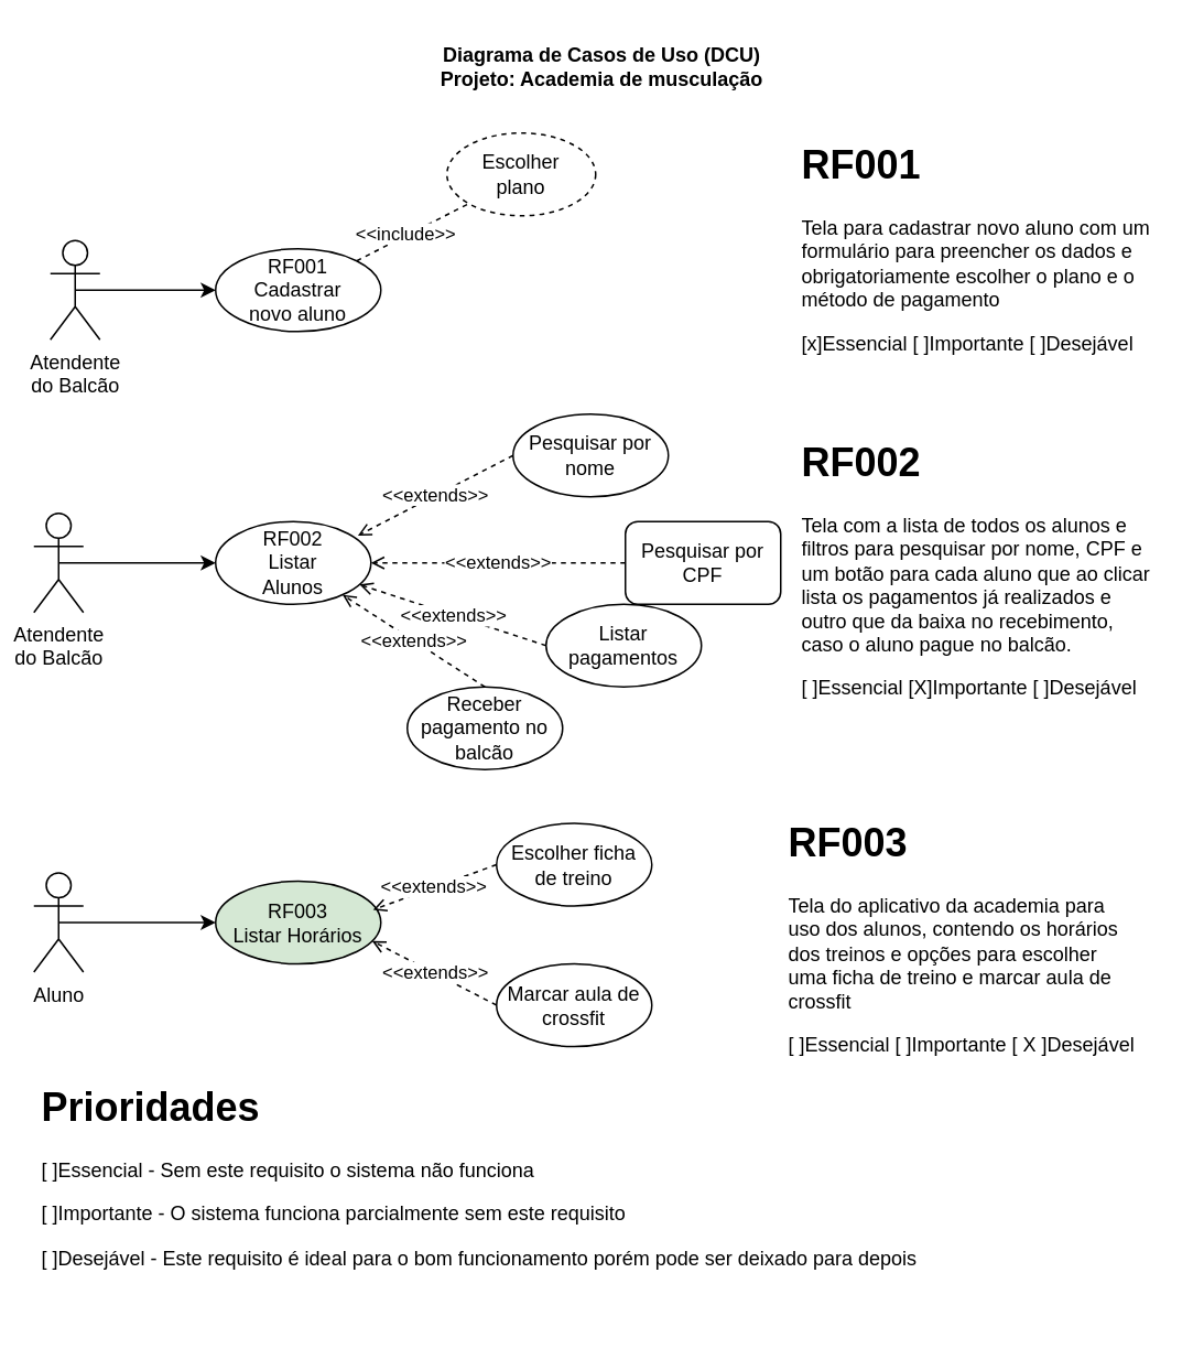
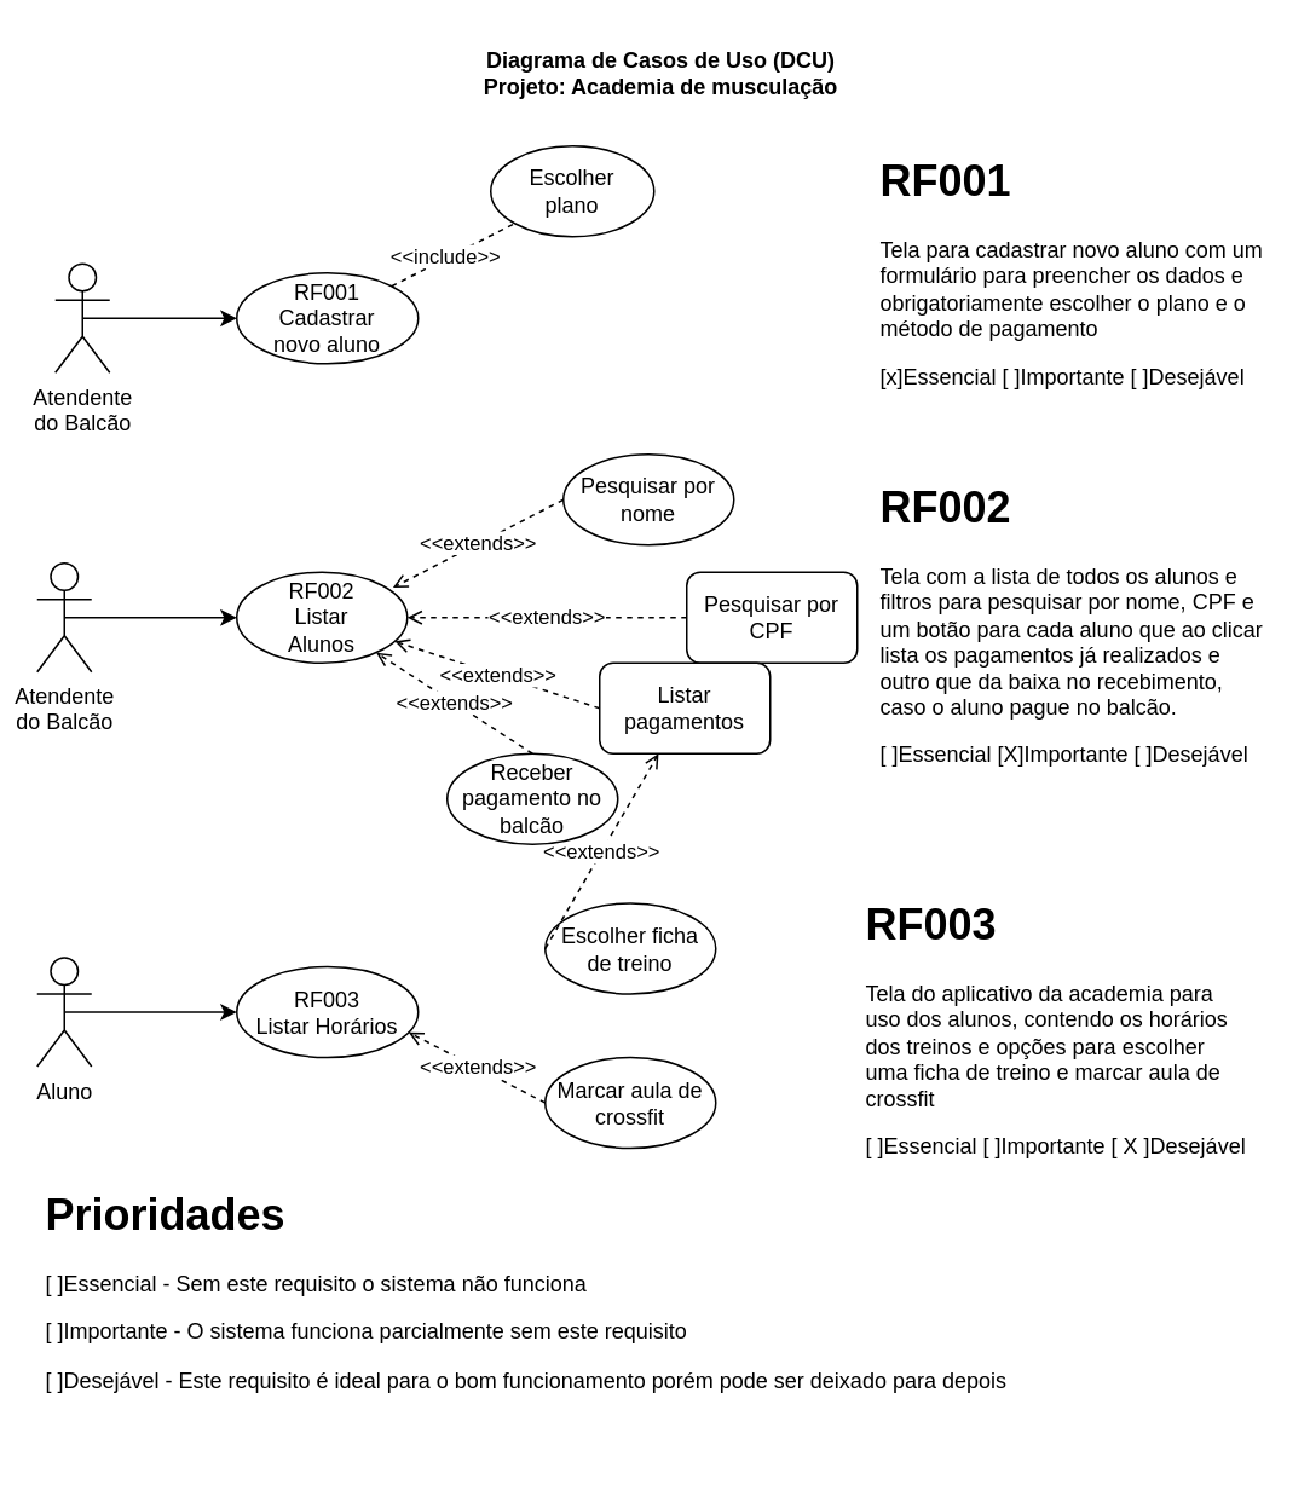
  <mxCell id="0" />
  <mxCell id="1" parent="0" />
  <mxCell id="2" value="Diagrama de Casos de Uso (DCU)&lt;div&gt;Projeto: Academia de musculação&lt;/div&gt;" style="text;html=1;align=center;verticalAlign=middle;whiteSpace=wrap;rounded=0;fontStyle=1" vertex="1" parent="1"><mxGeometry x="256" y="20" width="216" height="40" as="geometry" /></mxCell>
  <mxCell id="3" style="rounded=0;orthogonalLoop=1;jettySize=auto;html=1;exitX=0.5;exitY=0.5;exitDx=0;exitDy=0;exitPerimeter=0;entryX=0;entryY=0.5;entryDx=0;entryDy=0;" edge="1" parent="1" source="4" target="27"><mxGeometry relative="1" as="geometry" /></mxCell>
  <mxCell id="4" value="Atendente&lt;br&gt;do Balcão" style="shape=umlActor;verticalLabelPosition=bottom;verticalAlign=top;html=1;outlineConnect=0;" vertex="1" parent="1"><mxGeometry x="30" y="145" width="30" height="60" as="geometry" /></mxCell>
  <mxCell id="5" style="rounded=0;orthogonalLoop=1;jettySize=auto;html=1;exitX=1;exitY=0;exitDx=0;exitDy=0;entryX=0;entryY=1;entryDx=0;entryDy=0;endArrow=none;endFill=0;dashed=1;" edge="1" parent="1" source="27" target="7"><mxGeometry relative="1" as="geometry" /></mxCell>
  <mxCell id="6" value="&amp;lt;&amp;lt;include&amp;gt;&amp;gt;" style="edgeLabel;html=1;align=center;verticalAlign=middle;resizable=0;points=[];" vertex="1" connectable="0" parent="5"><mxGeometry x="-0.116" y="2" relative="1" as="geometry"><mxPoint as="offset" /></mxGeometry></mxCell>
- <mxCell id="7" value="Escolher&lt;br&gt;plano" style="ellipse;whiteSpace=wrap;html=1;dashed=1;" vertex="1" parent="1"><mxGeometry x="270" y="80" width="90" height="50" as="geometry" /></mxCell>
+ <mxCell id="7" value="Escolher&lt;br&gt;plano" style="ellipse;whiteSpace=wrap;html=1;" vertex="1" parent="1"><mxGeometry x="270" y="80" width="90" height="50" as="geometry" /></mxCell>
  <mxCell id="8" value="RF002&lt;br&gt;Listar&lt;br&gt;Alunos" style="ellipse;whiteSpace=wrap;html=1;" vertex="1" parent="1"><mxGeometry x="130" y="315" width="94" height="50" as="geometry" /></mxCell>
  <mxCell id="9" value="Pesquisar por nome" style="ellipse;whiteSpace=wrap;html=1;" vertex="1" parent="1"><mxGeometry x="310" y="250" width="94" height="50" as="geometry" /></mxCell>
  <mxCell id="10" value="Pesquisar por CPF" style="whiteSpace=wrap;html=1;rounded=1;" vertex="1" parent="1"><mxGeometry x="378" y="315" width="94" height="50" as="geometry" /></mxCell>
- <mxCell id="11" value="Listar pagamentos" style="ellipse;whiteSpace=wrap;html=1;" vertex="1" parent="1"><mxGeometry x="330" y="365" width="94" height="50" as="geometry" /></mxCell>
+ <mxCell id="11" value="Listar pagamentos" style="whiteSpace=wrap;html=1;rounded=1;" vertex="1" parent="1"><mxGeometry x="330" y="365" width="94" height="50" as="geometry" /></mxCell>
  <mxCell id="12" style="edgeStyle=orthogonalEdgeStyle;rounded=0;orthogonalLoop=1;jettySize=auto;html=1;exitX=0.5;exitY=0.5;exitDx=0;exitDy=0;exitPerimeter=0;entryX=0;entryY=0.5;entryDx=0;entryDy=0;" edge="1" parent="1" source="13" target="8"><mxGeometry relative="1" as="geometry" /></mxCell>
  <mxCell id="13" value="Atendente&lt;br&gt;do Balcão" style="shape=umlActor;verticalLabelPosition=bottom;verticalAlign=top;html=1;outlineConnect=0;" vertex="1" parent="1"><mxGeometry x="20" y="310" width="30" height="60" as="geometry" /></mxCell>
  <mxCell id="14" value="Aluno" style="shape=umlActor;verticalLabelPosition=bottom;verticalAlign=top;html=1;outlineConnect=0;" vertex="1" parent="1"><mxGeometry x="20" y="527.5" width="30" height="60" as="geometry" /></mxCell>
- <mxCell id="15" value="RF003&lt;br&gt;Listar Horários" style="ellipse;whiteSpace=wrap;html=1;fillColor=#d5e8d4;" vertex="1" parent="1"><mxGeometry x="130" y="532.5" width="100" height="50" as="geometry" /></mxCell>
+ <mxCell id="15" value="RF003&lt;br&gt;Listar Horários" style="ellipse;whiteSpace=wrap;html=1;" vertex="1" parent="1"><mxGeometry x="130" y="532.5" width="100" height="50" as="geometry" /></mxCell>
  <mxCell id="16" value="Escolher ficha de treino" style="ellipse;whiteSpace=wrap;html=1;" vertex="1" parent="1"><mxGeometry x="300" y="497.5" width="94" height="50" as="geometry" /></mxCell>
  <mxCell id="17" value="Marcar aula de crossfit" style="ellipse;whiteSpace=wrap;html=1;" vertex="1" parent="1"><mxGeometry x="300" y="582.5" width="94" height="50" as="geometry" /></mxCell>
- <mxCell id="18" value="&amp;lt;&amp;lt;extends&amp;gt;&amp;gt;" style="rounded=0;orthogonalLoop=1;jettySize=auto;html=1;endArrow=open;endFill=0;dashed=1;entryX=0.953;entryY=0.346;entryDx=0;entryDy=0;exitX=0;exitY=0.5;exitDx=0;exitDy=0;entryPerimeter=0;" edge="1" parent="1" source="16" target="15"><mxGeometry relative="1" as="geometry"><mxPoint x="250" y="507.5" as="sourcePoint" /><mxPoint x="300" y="602.5" as="targetPoint" /></mxGeometry></mxCell>
+ <mxCell id="18" value="&amp;lt;&amp;lt;extends&amp;gt;&amp;gt;" style="rounded=0;orthogonalLoop=1;jettySize=auto;html=1;endArrow=open;endFill=0;dashed=1;exitX=0;exitY=0.5;exitDx=0;exitDy=0;" edge="1" parent="1" source="16" target="11"><mxGeometry relative="1" as="geometry"><mxPoint x="250" y="507.5" as="sourcePoint" /><mxPoint x="300" y="602.5" as="targetPoint" /></mxGeometry></mxCell>
  <mxCell id="19" value="&amp;lt;&amp;lt;extends&amp;gt;&amp;gt;" style="rounded=0;orthogonalLoop=1;jettySize=auto;html=1;endArrow=open;endFill=0;dashed=1;exitX=0;exitY=0.5;exitDx=0;exitDy=0;entryX=0.947;entryY=0.723;entryDx=0;entryDy=0;entryPerimeter=0;" edge="1" parent="1" source="17" target="15"><mxGeometry relative="1" as="geometry"><mxPoint x="230" y="562.5" as="sourcePoint" /><mxPoint x="224" y="607.5" as="targetPoint" /></mxGeometry></mxCell>
  <mxCell id="20" style="edgeStyle=orthogonalEdgeStyle;rounded=0;orthogonalLoop=1;jettySize=auto;html=1;exitX=0.5;exitY=0.5;exitDx=0;exitDy=0;exitPerimeter=0;entryX=0;entryY=0.5;entryDx=0;entryDy=0;" edge="1" parent="1"><mxGeometry relative="1" as="geometry"><mxPoint x="35" y="557.5" as="sourcePoint" /><mxPoint x="130" y="557.5" as="targetPoint" /></mxGeometry></mxCell>
  <mxCell id="21" value="&amp;lt;&amp;lt;extends&amp;gt;&amp;gt;" style="rounded=0;orthogonalLoop=1;jettySize=auto;html=1;endArrow=open;endFill=0;dashed=1;entryX=0.916;entryY=0.169;entryDx=0;entryDy=0;exitX=0;exitY=0.5;exitDx=0;exitDy=0;entryPerimeter=0;" edge="1" parent="1" source="9" target="8"><mxGeometry relative="1" as="geometry"><mxPoint x="300" y="302.5" as="sourcePoint" /><mxPoint x="220" y="329.5" as="targetPoint" /></mxGeometry></mxCell>
  <mxCell id="22" value="&amp;lt;&amp;lt;extends&amp;gt;&amp;gt;" style="rounded=0;orthogonalLoop=1;jettySize=auto;html=1;endArrow=open;endFill=0;dashed=1;exitX=0;exitY=0.5;exitDx=0;exitDy=0;" edge="1" parent="1" source="11" target="8"><mxGeometry relative="1" as="geometry"><mxPoint x="300" y="377.5" as="sourcePoint" /><mxPoint x="219" y="348.5" as="targetPoint" /></mxGeometry></mxCell>
  <mxCell id="23" value="&amp;lt;&amp;lt;extends&amp;gt;&amp;gt;" style="rounded=0;orthogonalLoop=1;jettySize=auto;html=1;endArrow=open;endFill=0;dashed=1;entryX=1;entryY=0.5;entryDx=0;entryDy=0;exitX=0;exitY=0.5;exitDx=0;exitDy=0;" edge="1" parent="1" source="10" target="8"><mxGeometry relative="1" as="geometry"><mxPoint x="320" y="285" as="sourcePoint" /><mxPoint x="230" y="339.5" as="targetPoint" /></mxGeometry></mxCell>
  <mxCell id="24" value="&lt;h1&gt;RF001&lt;/h1&gt;&lt;p&gt;Tela para cadastrar novo aluno com um formulário para preencher os dados e obrigatoriamente escolher o plano e o método de pagamento&lt;/p&gt;&lt;p&gt;[x]Essencial [ ]Importante [ ]Desejável&lt;/p&gt;" style="text;html=1;spacing=5;spacingTop=-20;whiteSpace=wrap;overflow=hidden;rounded=0;" vertex="1" parent="1"><mxGeometry x="480" y="80" width="220" height="150" as="geometry" /></mxCell>
  <mxCell id="25" value="" style="rounded=0;orthogonalLoop=1;jettySize=auto;html=1;exitX=1;exitY=0;exitDx=0;exitDy=0;entryX=0;entryY=0.5;entryDx=0;entryDy=0;endArrow=open;endFill=0;dashed=1;" edge="1" parent="1" target="27"><mxGeometry relative="1" as="geometry"><mxPoint x="224" y="179" as="sourcePoint" /><mxPoint x="330" y="175" as="targetPoint" /></mxGeometry></mxCell>
  <mxCell id="26" value="&amp;lt;&amp;lt;include&amp;gt;&amp;gt;" style="edgeLabel;html=1;align=center;verticalAlign=middle;resizable=0;points=[];" vertex="1" connectable="0" parent="25"><mxGeometry x="-0.116" y="2" relative="1" as="geometry"><mxPoint as="offset" /></mxGeometry></mxCell>
  <mxCell id="27" value="RF001&lt;br&gt;Cadastrar&lt;br&gt;novo aluno" style="ellipse;whiteSpace=wrap;html=1;" vertex="1" parent="1"><mxGeometry x="130" y="150" width="100" height="50" as="geometry" /></mxCell>
  <mxCell id="28" value="&lt;h1&gt;RF002&lt;/h1&gt;&lt;p&gt;Tela com a lista de todos os alunos e filtros para pesquisar por nome, CPF e um botão para cada aluno que ao clicar lista os pagamentos já realizados e outro que da baixa no recebimento, caso o aluno pague no balcão.&lt;/p&gt;&lt;p&gt;[ ]Essencial [X]Importante [ ]Desejável&lt;/p&gt;" style="text;html=1;spacing=5;spacingTop=-20;whiteSpace=wrap;overflow=hidden;rounded=0;" vertex="1" parent="1"><mxGeometry x="480" y="260" width="220" height="180" as="geometry" /></mxCell>
  <mxCell id="29" value="&lt;h1&gt;RF003&lt;/h1&gt;&lt;p&gt;Tela do aplicativo da academia para uso dos alunos, contendo os horários dos treinos e opções para escolher uma ficha de treino e marcar aula de crossfit&lt;/p&gt;&lt;p&gt;[ ]Essencial [ ]Importante [ X ]Desejável&lt;/p&gt;" style="text;html=1;spacing=5;spacingTop=-20;whiteSpace=wrap;overflow=hidden;rounded=0;" vertex="1" parent="1"><mxGeometry x="472" y="490" width="220" height="150" as="geometry" /></mxCell>
  <mxCell id="30" value="Receber pagamento no balcão" style="ellipse;whiteSpace=wrap;html=1;" vertex="1" parent="1"><mxGeometry x="246" y="415" width="94" height="50" as="geometry" /></mxCell>
  <mxCell id="31" value="&amp;lt;&amp;lt;extends&amp;gt;&amp;gt;" style="rounded=0;orthogonalLoop=1;jettySize=auto;html=1;endArrow=open;endFill=0;dashed=1;exitX=0.5;exitY=0;exitDx=0;exitDy=0;" edge="1" parent="1" source="30" target="8"><mxGeometry relative="1" as="geometry"><mxPoint x="340" y="400" as="sourcePoint" /><mxPoint x="227" y="363" as="targetPoint" /></mxGeometry></mxCell>
  <mxCell id="32" value="&lt;h1&gt;Prioridades&lt;/h1&gt;&lt;p&gt;&lt;span style=&quot;background-color: initial;&quot;&gt;[ ]Essencial - Sem este requisito o sistema não funciona&lt;/span&gt;&lt;/p&gt;&lt;p&gt;&lt;span style=&quot;background-color: initial;&quot;&gt;[ ]Importante - O sistema funciona parcialmente sem este requisito&lt;/span&gt;&lt;/p&gt;&lt;p&gt;&lt;span style=&quot;background-color: initial;&quot;&gt;[ ]Desejável - Este requisito é ideal para o bom funcionamento porém pode ser deixado para depois&lt;/span&gt;&lt;br&gt;&lt;/p&gt;" style="text;html=1;spacing=5;spacingTop=-20;whiteSpace=wrap;overflow=hidden;rounded=0;" vertex="1" parent="1"><mxGeometry x="20" y="650" width="580" height="150" as="geometry" /></mxCell>
